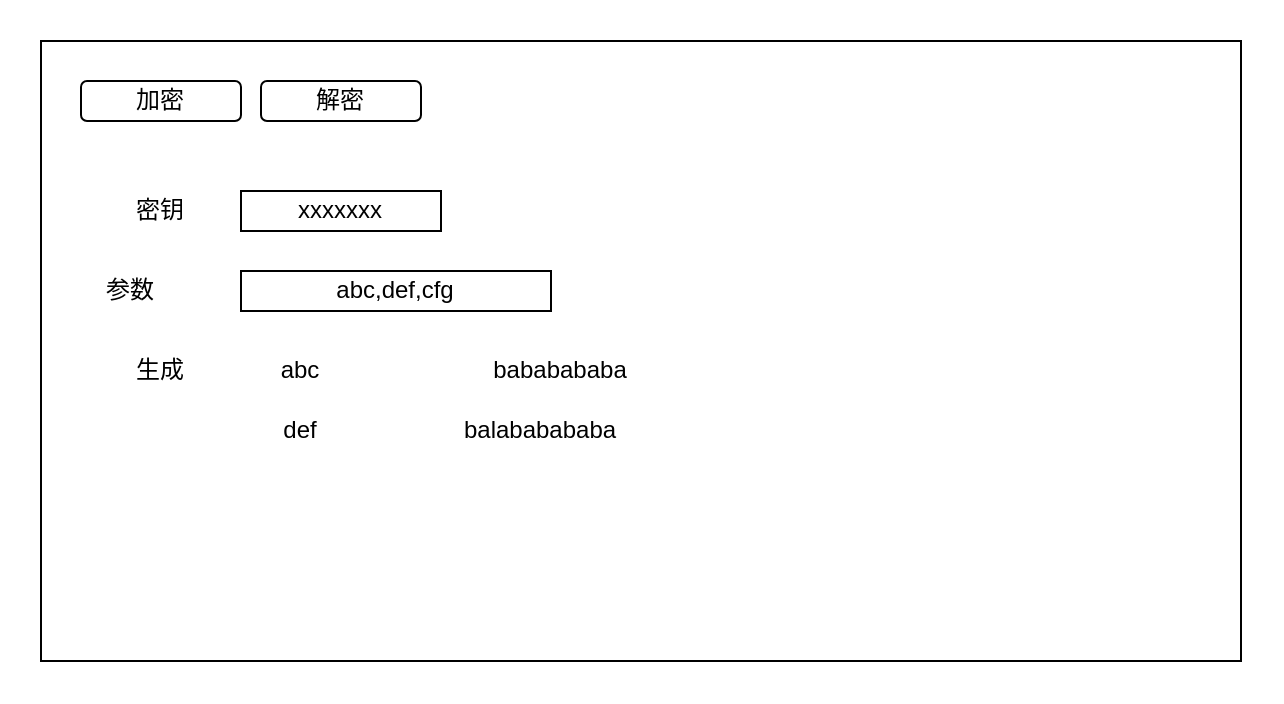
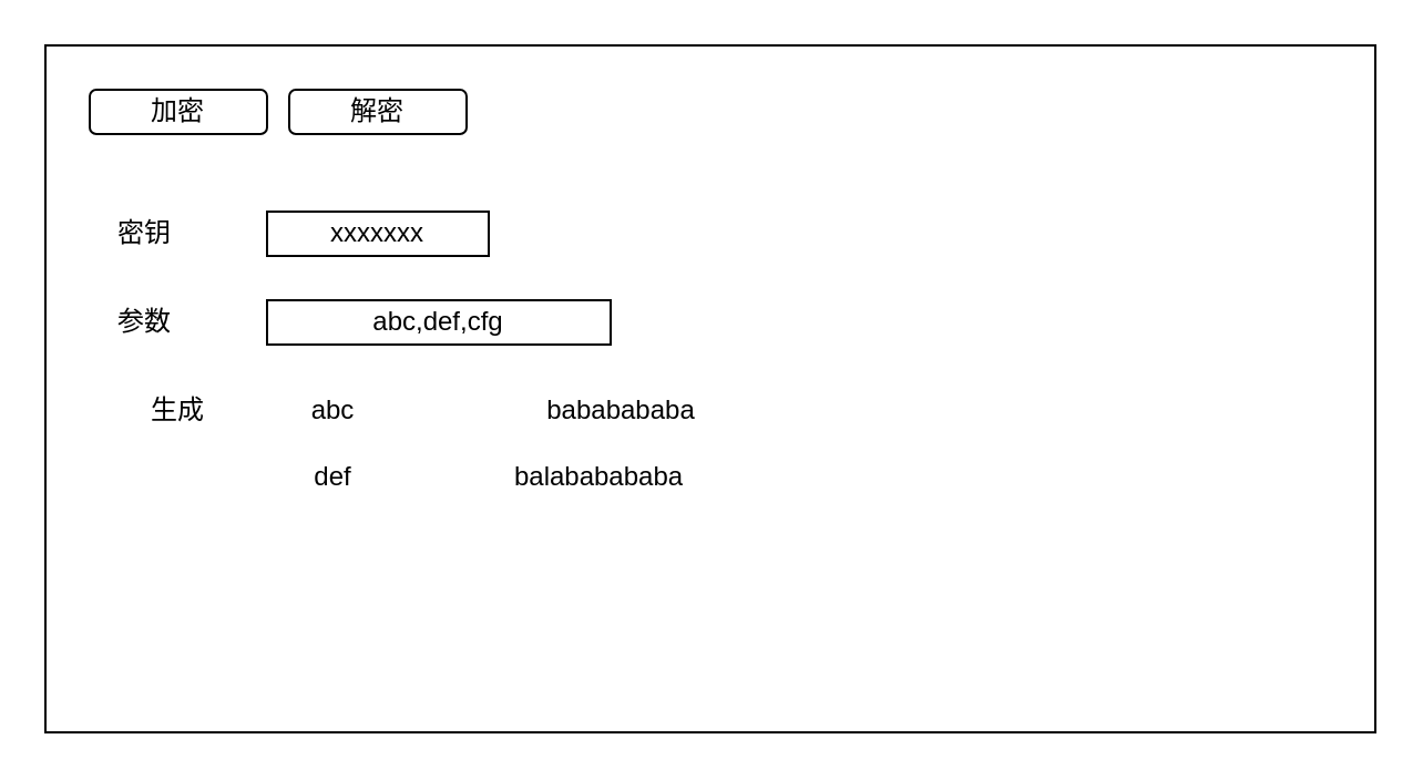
  <mxCell id="0" />
  <mxCell id="1" parent="0" />
  <mxCell id="2" value="" style="rounded=0;whiteSpace=wrap;html=1;shadow=0;dashed=0;strokeColor=inherit;strokeWidth=1;fontFamily=Helvetica;fontSize=17;fontColor=#666666;fillColor=inherit;gradientColor=none;" vertex="1" parent="1"><mxGeometry x="20" y="20" width="600" height="310" as="geometry" /></mxCell>
  <mxCell id="3" value="加密" style="rounded=1;whiteSpace=wrap;html=1;" vertex="1" parent="1"><mxGeometry x="40" y="40" width="80" height="20" as="geometry" /></mxCell>
  <mxCell id="4" value="解密" style="rounded=1;whiteSpace=wrap;html=1;" vertex="1" parent="1"><mxGeometry x="130" y="40" width="80" height="20" as="geometry" /></mxCell>
- <mxCell id="5" value="密钥" style="text;html=1;strokeColor=none;fillColor=none;align=center;verticalAlign=middle;whiteSpace=wrap;rounded=0;" vertex="1" parent="1"><mxGeometry x="50" y="90" width="60" height="30" as="geometry" /></mxCell>
+ <mxCell id="5" value="密钥" style="text;html=1;strokeColor=none;fillColor=none;align=center;verticalAlign=middle;whiteSpace=wrap;rounded=0;" vertex="1" parent="1"><mxGeometry x="35" y="90" width="60" height="30" as="geometry" /></mxCell>
  <mxCell id="6" value="xxxxxxx" style="rounded=0;whiteSpace=wrap;html=1;" vertex="1" parent="1"><mxGeometry x="120" y="95" width="100" height="20" as="geometry" /></mxCell>
  <mxCell id="7" value="参数" style="text;html=1;strokeColor=none;fillColor=none;align=center;verticalAlign=middle;whiteSpace=wrap;rounded=0;" vertex="1" parent="1"><mxGeometry x="35" y="130" width="60" height="30" as="geometry" /></mxCell>
  <mxCell id="8" value="abc,def,cfg" style="rounded=0;whiteSpace=wrap;html=1;" vertex="1" parent="1"><mxGeometry x="120" y="135" width="155" height="20" as="geometry" /></mxCell>
  <mxCell id="9" value="生成" style="text;html=1;strokeColor=none;fillColor=none;align=center;verticalAlign=middle;whiteSpace=wrap;rounded=0;" vertex="1" parent="1"><mxGeometry x="50" y="170" width="60" height="30" as="geometry" /></mxCell>
  <mxCell id="10" value="abc" style="text;html=1;strokeColor=none;fillColor=none;align=center;verticalAlign=middle;whiteSpace=wrap;rounded=0;" vertex="1" parent="1"><mxGeometry x="120" y="170" width="60" height="30" as="geometry" /></mxCell>
  <mxCell id="11" value="bababababa" style="text;html=1;strokeColor=none;fillColor=none;align=center;verticalAlign=middle;whiteSpace=wrap;rounded=0;" vertex="1" parent="1"><mxGeometry x="250" y="170" width="60" height="30" as="geometry" /></mxCell>
  <mxCell id="12" value="def" style="text;html=1;strokeColor=none;fillColor=none;align=center;verticalAlign=middle;whiteSpace=wrap;rounded=0;" vertex="1" parent="1"><mxGeometry x="120" y="200" width="60" height="30" as="geometry" /></mxCell>
  <mxCell id="13" value="balababababa" style="text;html=1;strokeColor=none;fillColor=none;align=center;verticalAlign=middle;whiteSpace=wrap;rounded=0;" vertex="1" parent="1"><mxGeometry x="240" y="200" width="60" height="30" as="geometry" /></mxCell>
